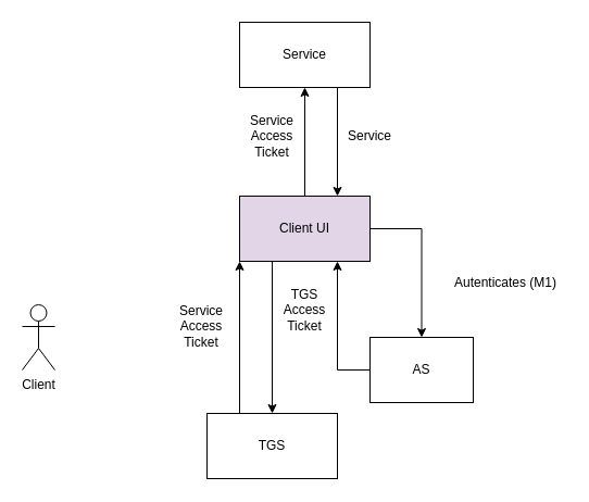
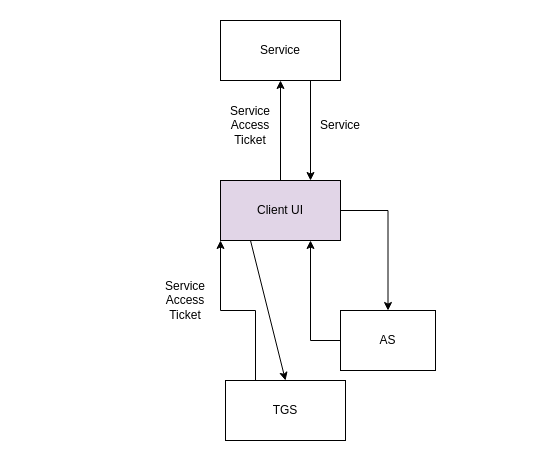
  <mxCell id="0" />
  <mxCell id="1" parent="0" />
  <mxCell id="2" style="edgeStyle=orthogonalEdgeStyle;rounded=0;orthogonalLoop=1;jettySize=auto;html=1;entryX=0.5;entryY=0;entryDx=0;entryDy=0;exitX=1;exitY=0.5;exitDx=0;exitDy=0;" edge="1" parent="1" source="8" target="5"><mxGeometry relative="1" as="geometry" /></mxCell>
- <mxCell id="3" value="Client" style="shape=umlActor;verticalLabelPosition=bottom;verticalAlign=top;html=1;outlineConnect=0;" vertex="1" parent="1"><mxGeometry x="20" y="280" width="30" height="60" as="geometry" /></mxCell>
  <mxCell id="4" style="edgeStyle=orthogonalEdgeStyle;rounded=0;orthogonalLoop=1;jettySize=auto;html=1;entryX=0.75;entryY=1;entryDx=0;entryDy=0;exitX=0;exitY=0.5;exitDx=0;exitDy=0;" edge="1" parent="1" source="5" target="8"><mxGeometry relative="1" as="geometry" /></mxCell>
  <mxCell id="5" value="AS" style="rounded=0;whiteSpace=wrap;html=1;" vertex="1" parent="1"><mxGeometry x="340" y="310" width="95" height="60" as="geometry" /></mxCell>
- <mxCell id="6" value="Autenticates (M1)" style="text;html=1;strokeColor=none;fillColor=none;align=center;verticalAlign=middle;whiteSpace=wrap;rounded=0;" vertex="1" parent="1"><mxGeometry x="410" y="250" width="110" height="20" as="geometry" /></mxCell>
  <mxCell id="7" style="edgeStyle=orthogonalEdgeStyle;rounded=0;orthogonalLoop=1;jettySize=auto;html=1;entryX=0.5;entryY=1;entryDx=0;entryDy=0;" edge="1" parent="1" source="8" target="15"><mxGeometry relative="1" as="geometry" /></mxCell>
  <mxCell id="8" value="Client UI" style="rounded=0;whiteSpace=wrap;html=1;fillColor=#e1d5e7;" vertex="1" parent="1"><mxGeometry x="220" y="180" width="120" height="60" as="geometry" /></mxCell>
- <mxCell id="9" value="TGS Access Ticket" style="text;html=1;strokeColor=none;fillColor=none;align=center;verticalAlign=middle;whiteSpace=wrap;rounded=0;" vertex="1" parent="1"><mxGeometry x="255" y="260" width="50" height="50" as="geometry" /></mxCell>
  <mxCell id="10" style="edgeStyle=orthogonalEdgeStyle;rounded=0;orthogonalLoop=1;jettySize=auto;html=1;exitX=0.25;exitY=0;exitDx=0;exitDy=0;entryX=0;entryY=1;entryDx=0;entryDy=0;" edge="1" parent="1" source="11" target="8"><mxGeometry relative="1" as="geometry" /></mxCell>
- <mxCell id="11" value="TGS" style="rounded=0;whiteSpace=wrap;html=1;" vertex="1" parent="1"><mxGeometry x="190" y="380" width="120" height="60" as="geometry" /></mxCell>
+ <mxCell id="11" value="TGS" style="rounded=0;whiteSpace=wrap;html=1;" vertex="1" parent="1"><mxGeometry x="225" y="380" width="120" height="60" as="geometry" /></mxCell>
  <mxCell id="12" value="" style="endArrow=classic;html=1;exitX=0.25;exitY=1;exitDx=0;exitDy=0;entryX=0.5;entryY=0;entryDx=0;entryDy=0;" edge="1" parent="1" source="8" target="11"><mxGeometry width="50" height="50" relative="1" as="geometry"><mxPoint x="250" y="360" as="sourcePoint" /><mxPoint x="300" y="310" as="targetPoint" /></mxGeometry></mxCell>
  <mxCell id="13" value="Service Access Ticket" style="text;html=1;strokeColor=none;fillColor=none;align=center;verticalAlign=middle;whiteSpace=wrap;rounded=0;" vertex="1" parent="1"><mxGeometry x="160" y="270" width="50" height="60" as="geometry" /></mxCell>
  <mxCell id="14" style="edgeStyle=orthogonalEdgeStyle;rounded=0;orthogonalLoop=1;jettySize=auto;html=1;exitX=0.75;exitY=1;exitDx=0;exitDy=0;entryX=0.75;entryY=0;entryDx=0;entryDy=0;" edge="1" parent="1" source="15" target="8"><mxGeometry relative="1" as="geometry" /></mxCell>
  <mxCell id="15" value="Service" style="rounded=0;whiteSpace=wrap;html=1;" vertex="1" parent="1"><mxGeometry x="220" y="20" width="120" height="60" as="geometry" /></mxCell>
  <mxCell id="16" value="Service Access Ticket" style="text;html=1;strokeColor=none;fillColor=none;align=center;verticalAlign=middle;whiteSpace=wrap;rounded=0;" vertex="1" parent="1"><mxGeometry x="228" y="100" width="44" height="50" as="geometry" /></mxCell>
  <mxCell id="17" value="Service" style="text;html=1;strokeColor=none;fillColor=none;align=center;verticalAlign=middle;whiteSpace=wrap;rounded=0;" vertex="1" parent="1"><mxGeometry x="320" y="115" width="40" height="20" as="geometry" /></mxCell>
